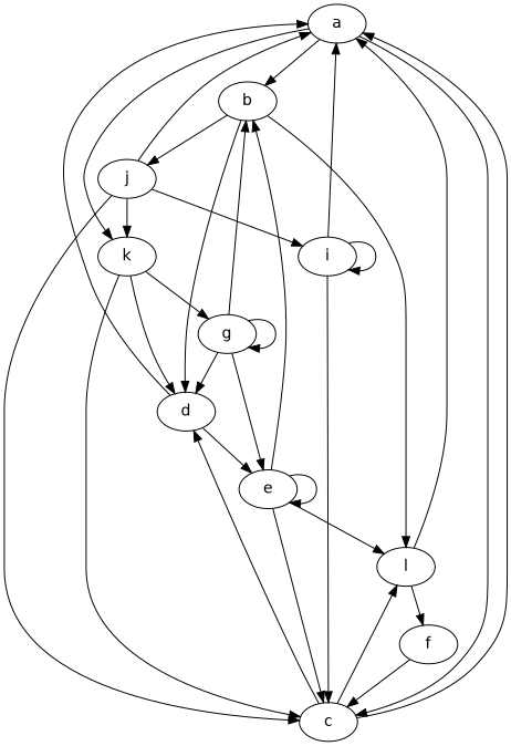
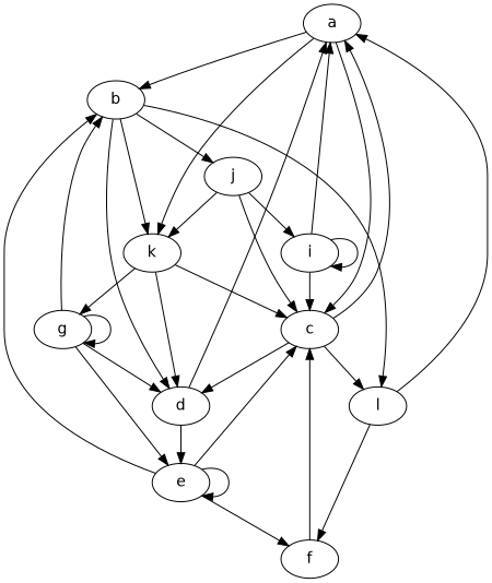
  digraph {
    fontname="DejaVu Sans"
    node [fontname="DejaVu Sans"]
    edge [fontname="DejaVu Sans"]
    n1 [label=a]
    n2 [label=b]
    n3 [label=c]
    n4 [label=k]
    n5 [label=d]
    n6 [label=j]
    n7 [label=l]
    n8 [label=g]
    n9 [label=e]
    n10 [label=f]
    n11 [label=i]
    n1 -> n2
    n1 -> n3
    n1 -> n4
+   n2 -> n4
    n2 -> n5
    n2 -> n6
    n2 -> n7
    n3 -> n1
    n3 -> n5
    n3 -> n7
    n4 -> n3
    n4 -> n5
    n4 -> n8
    n5 -> n1
    n5 -> n9
-   n6 -> n1
    n6 -> n3
    n6 -> n4
    n6 -> n11
    n7 -> n1
    n7 -> n10
    n8 -> n2
    n8 -> n5
    n8 -> n8
    n8 -> n9
    n9 -> n2
    n9 -> n3
    n9 -> n9
-   n9 -> n7
+   n9 -> n10
    n10 -> n3
    n11 -> n1
    n11 -> n3
    n11 -> n11
  }
